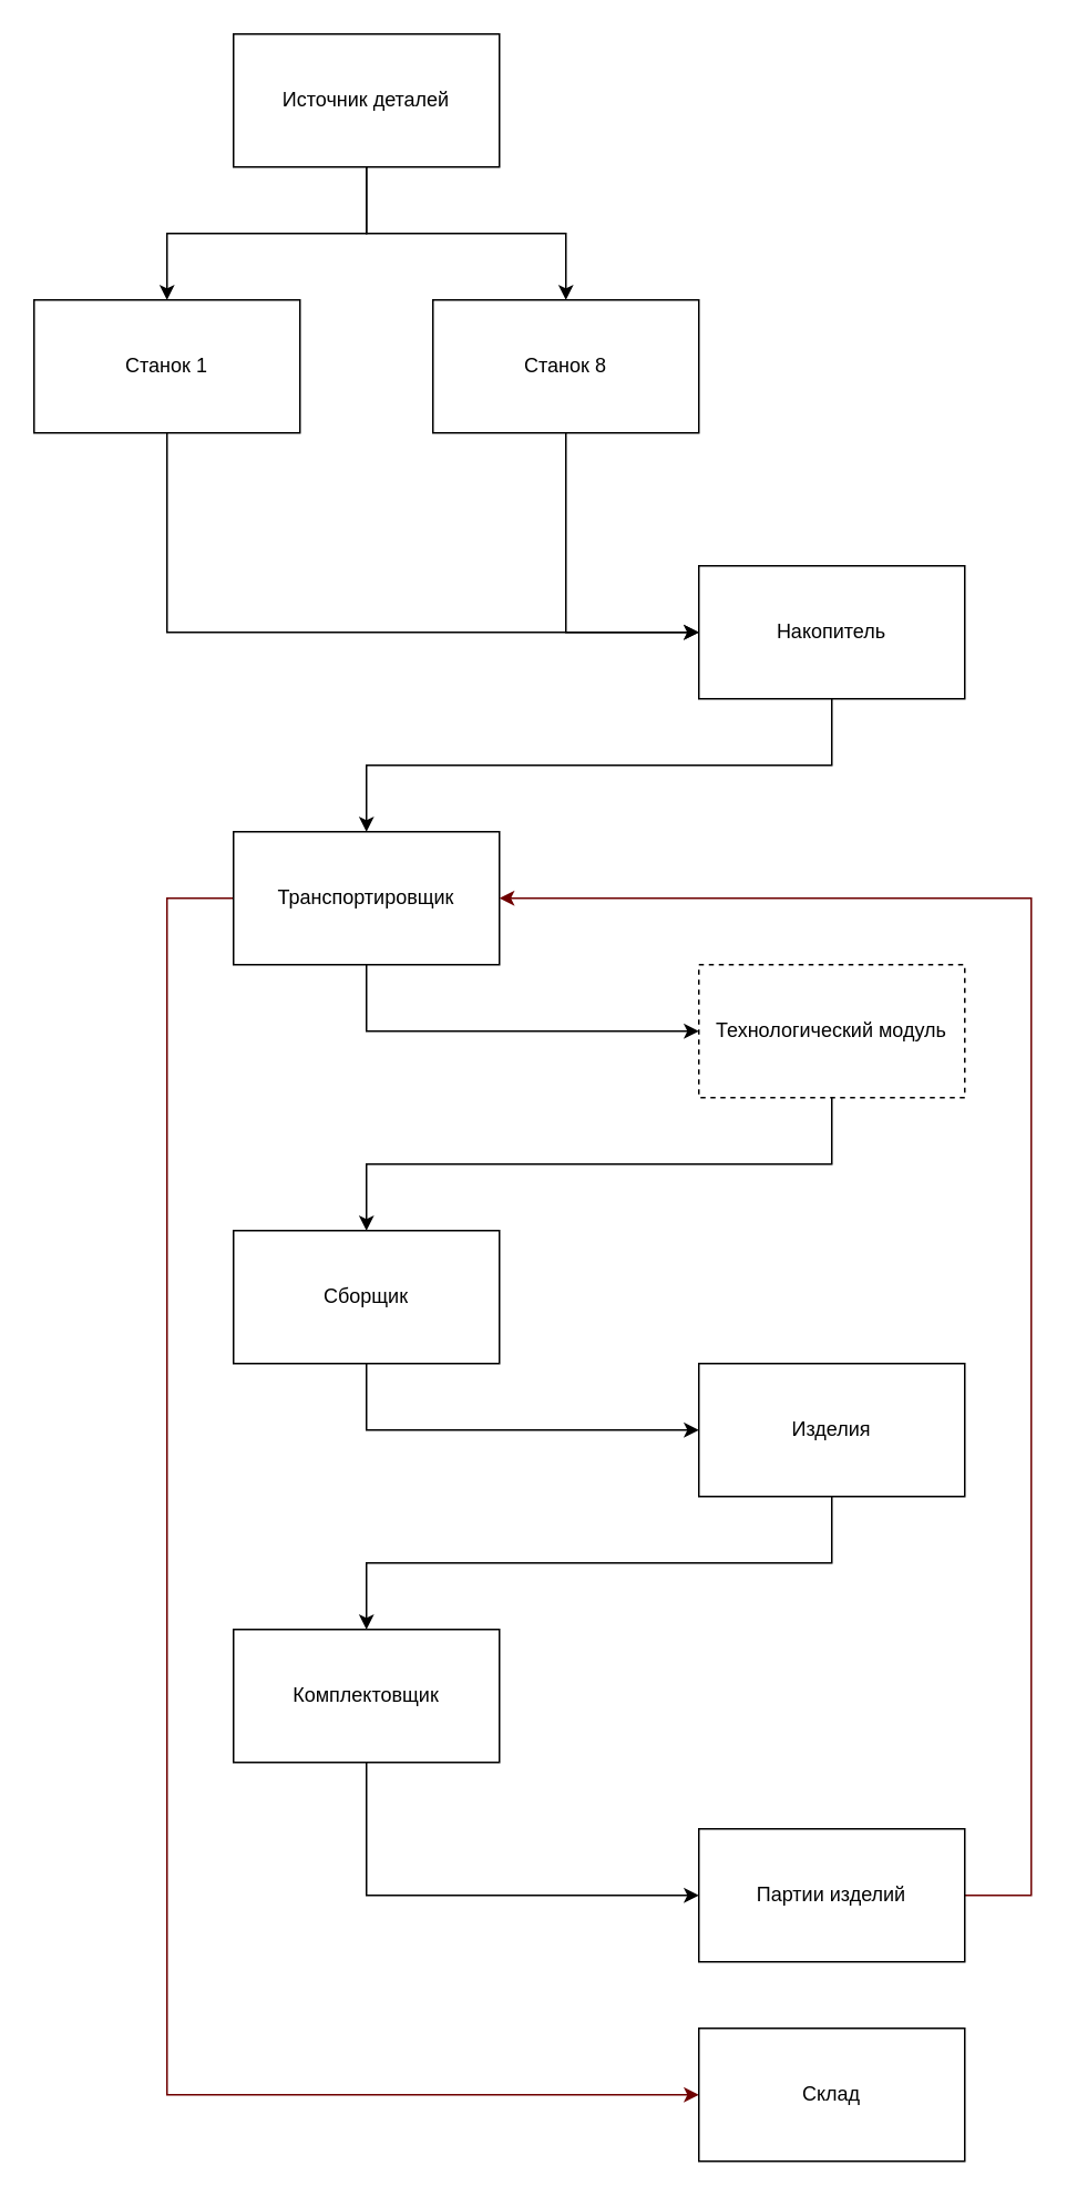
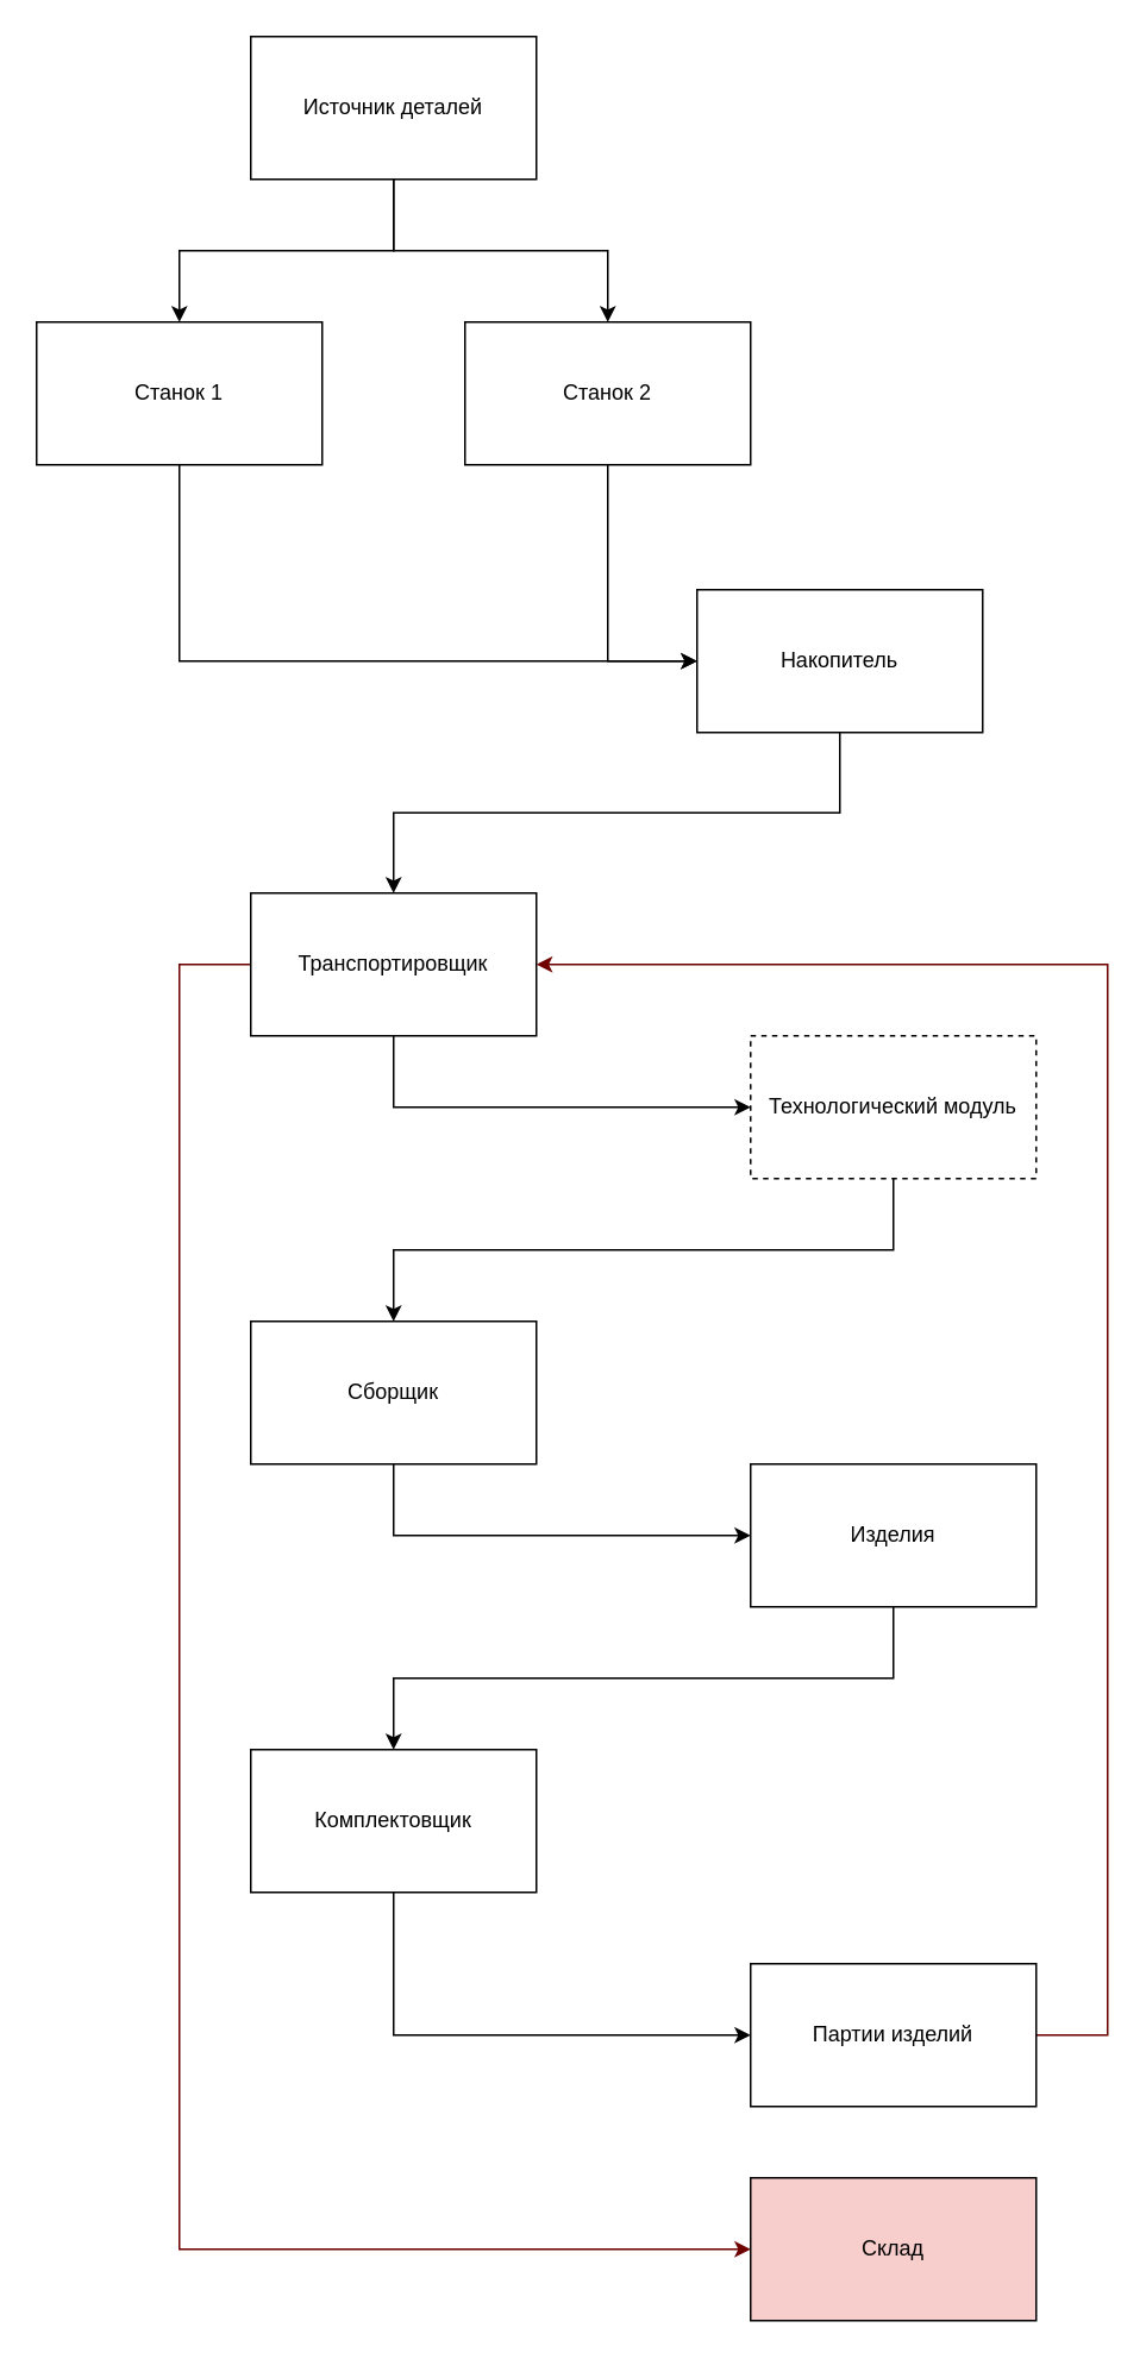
  <mxCell id="0" />
  <mxCell id="1" parent="0" />
  <mxCell id="2" style="edgeStyle=orthogonalEdgeStyle;rounded=0;orthogonalLoop=1;jettySize=auto;html=1;exitX=0.5;exitY=1;exitDx=0;exitDy=0;entryX=0.5;entryY=0;entryDx=0;entryDy=0;" edge="1" parent="1" source="4" target="8"><mxGeometry relative="1" as="geometry" /></mxCell>
  <mxCell id="3" style="edgeStyle=orthogonalEdgeStyle;rounded=0;orthogonalLoop=1;jettySize=auto;html=1;exitX=0.5;exitY=1;exitDx=0;exitDy=0;entryX=0.5;entryY=0;entryDx=0;entryDy=0;" edge="1" parent="1" source="4" target="6"><mxGeometry relative="1" as="geometry" /></mxCell>
  <mxCell id="4" value="Источник деталей" style="rounded=0;whiteSpace=wrap;html=1;" vertex="1" parent="1"><mxGeometry x="140" y="20" width="160" height="80" as="geometry" /></mxCell>
  <mxCell id="5" style="edgeStyle=orthogonalEdgeStyle;rounded=0;orthogonalLoop=1;jettySize=auto;html=1;exitX=0.5;exitY=1;exitDx=0;exitDy=0;entryX=0;entryY=0.5;entryDx=0;entryDy=0;" edge="1" parent="1" source="6" target="13"><mxGeometry relative="1" as="geometry"><mxPoint x="220" y="340" as="targetPoint" /></mxGeometry></mxCell>
  <mxCell id="6" value="Станок 1" style="rounded=0;whiteSpace=wrap;html=1;" vertex="1" parent="1"><mxGeometry x="20" y="180" width="160" height="80" as="geometry" /></mxCell>
  <mxCell id="7" style="edgeStyle=orthogonalEdgeStyle;rounded=0;orthogonalLoop=1;jettySize=auto;html=1;exitX=0.5;exitY=1;exitDx=0;exitDy=0;entryX=0;entryY=0.5;entryDx=0;entryDy=0;" edge="1" parent="1" source="8" target="13"><mxGeometry relative="1" as="geometry"><mxPoint x="220" y="340" as="targetPoint" /></mxGeometry></mxCell>
- <mxCell id="8" value="Станок 8" style="rounded=0;whiteSpace=wrap;html=1;" vertex="1" parent="1"><mxGeometry x="260" y="180" width="160" height="80" as="geometry" /></mxCell>
+ <mxCell id="8" value="Станок 2" style="rounded=0;whiteSpace=wrap;html=1;" vertex="1" parent="1"><mxGeometry x="260" y="180" width="160" height="80" as="geometry" /></mxCell>
  <mxCell id="9" style="edgeStyle=orthogonalEdgeStyle;rounded=0;orthogonalLoop=1;jettySize=auto;html=1;exitX=0.5;exitY=1;exitDx=0;exitDy=0;entryX=0;entryY=0.5;entryDx=0;entryDy=0;" edge="1" parent="1" source="11" target="17"><mxGeometry relative="1" as="geometry" /></mxCell>
  <mxCell id="10" style="edgeStyle=orthogonalEdgeStyle;rounded=0;orthogonalLoop=1;jettySize=auto;html=1;exitX=0;exitY=0.5;exitDx=0;exitDy=0;entryX=0;entryY=0.5;entryDx=0;entryDy=0;fillColor=#a20025;strokeColor=#6F0000;" edge="1" parent="1" source="11" target="24"><mxGeometry relative="1" as="geometry"><Array as="points"><mxPoint x="100" y="540" /><mxPoint x="100" y="1260" /></Array></mxGeometry></mxCell>
  <mxCell id="11" value="Транспортировщик" style="rounded=0;whiteSpace=wrap;html=1;" vertex="1" parent="1"><mxGeometry x="140" y="500" width="160" height="80" as="geometry" /></mxCell>
  <mxCell id="12" style="edgeStyle=orthogonalEdgeStyle;rounded=0;orthogonalLoop=1;jettySize=auto;html=1;exitX=0.5;exitY=1;exitDx=0;exitDy=0;entryX=0.5;entryY=0;entryDx=0;entryDy=0;" edge="1" parent="1" source="13" target="11"><mxGeometry relative="1" as="geometry" /></mxCell>
- <mxCell id="13" value="Накопитель" style="rounded=0;whiteSpace=wrap;html=1;" vertex="1" parent="1"><mxGeometry x="420" y="340" width="160" height="80" as="geometry" /></mxCell>
+ <mxCell id="13" value="Накопитель" style="rounded=0;whiteSpace=wrap;html=1;" vertex="1" parent="1"><mxGeometry x="390" y="330" width="160" height="80" as="geometry" /></mxCell>
  <mxCell id="14" style="edgeStyle=orthogonalEdgeStyle;rounded=0;orthogonalLoop=1;jettySize=auto;html=1;exitX=0.5;exitY=1;exitDx=0;exitDy=0;entryX=0;entryY=0.5;entryDx=0;entryDy=0;" edge="1" parent="1" source="15" target="21"><mxGeometry relative="1" as="geometry" /></mxCell>
  <mxCell id="15" value="Сборщик" style="rounded=0;whiteSpace=wrap;html=1;" vertex="1" parent="1"><mxGeometry x="140" y="740" width="160" height="80" as="geometry" /></mxCell>
  <mxCell id="16" style="edgeStyle=orthogonalEdgeStyle;rounded=0;orthogonalLoop=1;jettySize=auto;html=1;exitX=0.5;exitY=1;exitDx=0;exitDy=0;entryX=0.5;entryY=0;entryDx=0;entryDy=0;" edge="1" parent="1" source="17" target="15"><mxGeometry relative="1" as="geometry" /></mxCell>
  <mxCell id="17" value="Технологический модуль" style="rounded=0;whiteSpace=wrap;html=1;dashed=1;" vertex="1" parent="1"><mxGeometry x="420" y="580" width="160" height="80" as="geometry" /></mxCell>
  <mxCell id="18" style="edgeStyle=orthogonalEdgeStyle;rounded=0;orthogonalLoop=1;jettySize=auto;html=1;exitX=0.5;exitY=1;exitDx=0;exitDy=0;entryX=0;entryY=0.5;entryDx=0;entryDy=0;" edge="1" parent="1" source="19" target="23"><mxGeometry relative="1" as="geometry" /></mxCell>
  <mxCell id="19" value="Комплектовщик" style="rounded=0;whiteSpace=wrap;html=1;" vertex="1" parent="1"><mxGeometry x="140" y="980" width="160" height="80" as="geometry" /></mxCell>
  <mxCell id="20" style="edgeStyle=orthogonalEdgeStyle;rounded=0;orthogonalLoop=1;jettySize=auto;html=1;exitX=0.5;exitY=1;exitDx=0;exitDy=0;entryX=0.5;entryY=0;entryDx=0;entryDy=0;" edge="1" parent="1" source="21" target="19"><mxGeometry relative="1" as="geometry" /></mxCell>
  <mxCell id="21" value="Изделия" style="rounded=0;whiteSpace=wrap;html=1;" vertex="1" parent="1"><mxGeometry x="420" y="820" width="160" height="80" as="geometry" /></mxCell>
  <mxCell id="22" style="edgeStyle=orthogonalEdgeStyle;rounded=0;orthogonalLoop=1;jettySize=auto;html=1;exitX=1;exitY=0.5;exitDx=0;exitDy=0;entryX=1;entryY=0.5;entryDx=0;entryDy=0;fillColor=#a20025;strokeColor=#6F0000;" edge="1" parent="1" source="23" target="11"><mxGeometry relative="1" as="geometry"><Array as="points"><mxPoint x="620" y="1140" /><mxPoint x="620" y="540" /></Array></mxGeometry></mxCell>
  <mxCell id="23" value="Партии изделий" style="rounded=0;whiteSpace=wrap;html=1;" vertex="1" parent="1"><mxGeometry x="420" y="1100" width="160" height="80" as="geometry" /></mxCell>
- <mxCell id="24" value="Склад" style="rounded=0;whiteSpace=wrap;html=1;" vertex="1" parent="1"><mxGeometry x="420" y="1220" width="160" height="80" as="geometry" /></mxCell>
+ <mxCell id="24" value="Склад" style="rounded=0;whiteSpace=wrap;html=1;fillColor=#f8cecc;" vertex="1" parent="1"><mxGeometry x="420" y="1220" width="160" height="80" as="geometry" /></mxCell>
